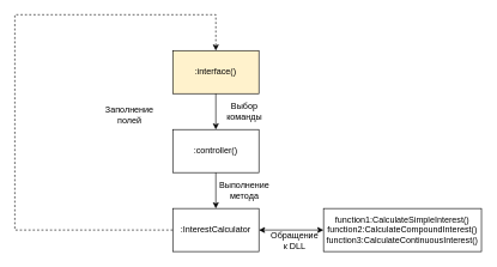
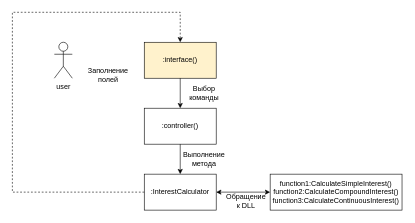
  <mxCell id="0" />
  <mxCell id="1" parent="0" />
+ <mxCell id="2" value="user" style="shape=umlActor;verticalLabelPosition=bottom;verticalAlign=top;html=1;outlineConnect=0;" vertex="1" parent="1"><mxGeometry x="90" y="70" width="30" height="60" as="geometry" /></mxCell>
  <mxCell id="3" value=":interface()" style="rounded=0;whiteSpace=wrap;html=1;fillColor=#fff2cc;" vertex="1" parent="1"><mxGeometry x="240" y="70" width="120" height="60" as="geometry" /></mxCell>
- <mxCell id="4" value="Заполнение&lt;br style=&quot;border-color: var(--border-color);&quot;&gt;полей" style="text;html=1;strokeColor=none;fillColor=none;align=center;verticalAlign=middle;whiteSpace=wrap;rounded=0;" vertex="1" parent="1"><mxGeometry x="150" y="145" width="60" height="30" as="geometry" /></mxCell>
+ <mxCell id="4" value="Заполнение&lt;br style=&quot;border-color: var(--border-color);&quot;&gt;полей" style="text;html=1;strokeColor=none;fillColor=none;align=center;verticalAlign=middle;whiteSpace=wrap;rounded=0;" vertex="1" parent="1"><mxGeometry x="150" y="110" width="60" height="30" as="geometry" /></mxCell>
  <mxCell id="5" value="" style="endArrow=classic;html=1;rounded=0;exitX=0.5;exitY=1;exitDx=0;exitDy=0;" edge="1" parent="1" source="3"><mxGeometry width="50" height="50" relative="1" as="geometry"><mxPoint x="115" y="110" as="sourcePoint" /><mxPoint x="300" y="180" as="targetPoint" /></mxGeometry></mxCell>
  <mxCell id="6" value=":controller()" style="rounded=0;whiteSpace=wrap;html=1;" vertex="1" parent="1"><mxGeometry x="240" y="180" width="120" height="60" as="geometry" /></mxCell>
  <mxCell id="7" value="Выбор&lt;br&gt;команды" style="text;html=1;strokeColor=none;fillColor=none;align=center;verticalAlign=middle;whiteSpace=wrap;rounded=0;" vertex="1" parent="1"><mxGeometry x="310" y="140" width="60" height="30" as="geometry" /></mxCell>
  <mxCell id="8" value="" style="endArrow=classic;html=1;rounded=0;exitX=0.5;exitY=1;exitDx=0;exitDy=0;" edge="1" parent="1"><mxGeometry width="50" height="50" relative="1" as="geometry"><mxPoint x="300" y="240" as="sourcePoint" /><mxPoint x="300" y="290" as="targetPoint" /></mxGeometry></mxCell>
  <mxCell id="9" value="Выполнение&lt;br&gt;метода" style="text;html=1;strokeColor=none;fillColor=none;align=center;verticalAlign=middle;whiteSpace=wrap;rounded=0;" vertex="1" parent="1"><mxGeometry x="310" y="250" width="60" height="30" as="geometry" /></mxCell>
  <mxCell id="10" value=":InterestCalculator" style="rounded=0;whiteSpace=wrap;html=1;" vertex="1" parent="1"><mxGeometry x="240" y="290" width="120" height="60" as="geometry" /></mxCell>
  <mxCell id="11" value="" style="endArrow=classic;startArrow=classic;html=1;rounded=0;exitX=1;exitY=0.5;exitDx=0;exitDy=0;" edge="1" parent="1" source="10"><mxGeometry width="50" height="50" relative="1" as="geometry"><mxPoint x="300" y="290" as="sourcePoint" /><mxPoint x="450" y="320" as="targetPoint" /></mxGeometry></mxCell>
  <mxCell id="12" value="function1:CalculateSimpleInterest()&lt;br&gt;function2:CalculateCompoundInterest()&lt;br&gt;function3:CalculateContinuousInterest()" style="rounded=0;whiteSpace=wrap;html=1;" vertex="1" parent="1"><mxGeometry x="450" y="290" width="220" height="60" as="geometry" /></mxCell>
  <mxCell id="13" value="Обращение к DLL" style="text;html=1;strokeColor=none;fillColor=none;align=center;verticalAlign=middle;whiteSpace=wrap;rounded=0;" vertex="1" parent="1"><mxGeometry x="380" y="320" width="60" height="30" as="geometry" /></mxCell>
  <mxCell id="14" value="" style="endArrow=classic;html=1;rounded=0;exitX=0;exitY=0.5;exitDx=0;exitDy=0;entryX=0.5;entryY=0;entryDx=0;entryDy=0;dashed=1;" edge="1" parent="1" source="10" target="3"><mxGeometry width="50" height="50" relative="1" as="geometry"><mxPoint x="300" y="290" as="sourcePoint" /><mxPoint x="380" y="20" as="targetPoint" /><Array as="points"><mxPoint x="20" y="320" /><mxPoint x="20" y="20" /><mxPoint x="300" y="20" /></Array></mxGeometry></mxCell>
